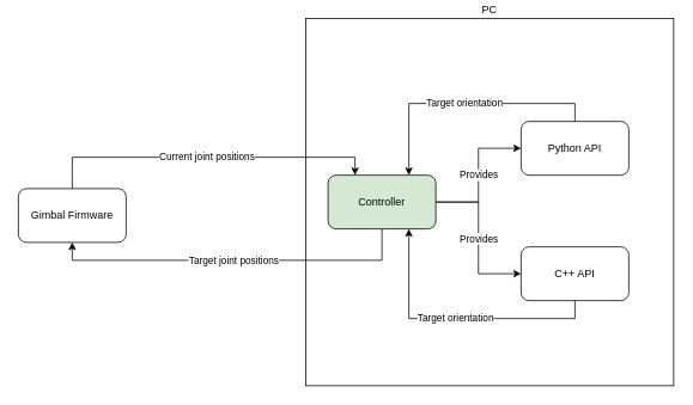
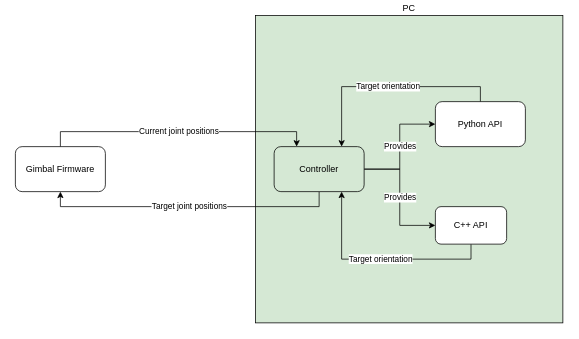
  <mxCell id="0" />
  <mxCell id="1" parent="0" />
- <mxCell id="2" value="PC" style="whiteSpace=wrap;html=1;aspect=fixed;labelPosition=center;verticalLabelPosition=top;align=center;verticalAlign=bottom;" vertex="1" parent="1"><mxGeometry x="340" y="20" width="410" height="410" as="geometry" /></mxCell>
+ <mxCell id="2" value="PC" style="whiteSpace=wrap;html=1;aspect=fixed;labelPosition=center;verticalLabelPosition=top;align=center;verticalAlign=bottom;fillColor=#d5e8d4;" vertex="1" parent="1"><mxGeometry x="340" y="20" width="410" height="410" as="geometry" /></mxCell>
  <mxCell id="3" value="Current joint positions" style="edgeStyle=orthogonalEdgeStyle;rounded=0;orthogonalLoop=1;jettySize=auto;html=1;exitX=0.5;exitY=0;exitDx=0;exitDy=0;entryX=0.25;entryY=0;entryDx=0;entryDy=0;" edge="1" parent="1" source="4" target="8"><mxGeometry relative="1" as="geometry" /></mxCell>
- <mxCell id="4" value="Gimbal Firmware" style="rounded=1;whiteSpace=wrap;html=1;" vertex="1" parent="1"><mxGeometry x="20" y="210" width="120" height="60" as="geometry" /></mxCell>
+ <mxCell id="4" value="Gimbal Firmware" style="rounded=1;whiteSpace=wrap;html=1;" vertex="1" parent="1"><mxGeometry x="20" y="195" width="120" height="60" as="geometry" /></mxCell>
  <mxCell id="5" value="Provides" style="edgeStyle=orthogonalEdgeStyle;rounded=0;orthogonalLoop=1;jettySize=auto;html=1;exitX=1;exitY=0.5;exitDx=0;exitDy=0;entryX=0;entryY=0.5;entryDx=0;entryDy=0;" edge="1" parent="1" source="8" target="12"><mxGeometry relative="1" as="geometry" /></mxCell>
  <mxCell id="6" value="Provides" style="edgeStyle=orthogonalEdgeStyle;rounded=0;orthogonalLoop=1;jettySize=auto;html=1;exitX=1;exitY=0.5;exitDx=0;exitDy=0;entryX=0;entryY=0.5;entryDx=0;entryDy=0;" edge="1" parent="1" source="8" target="10"><mxGeometry relative="1" as="geometry" /></mxCell>
  <mxCell id="7" value="Target joint positions" style="edgeStyle=orthogonalEdgeStyle;rounded=0;orthogonalLoop=1;jettySize=auto;html=1;exitX=0.5;exitY=1;exitDx=0;exitDy=0;entryX=0.5;entryY=1;entryDx=0;entryDy=0;" edge="1" parent="1" source="8" target="4"><mxGeometry relative="1" as="geometry" /></mxCell>
  <mxCell id="8" value="&lt;div&gt;Controller&lt;/div&gt;" style="rounded=1;whiteSpace=wrap;html=1;fillColor=#d5e8d4;" vertex="1" parent="1"><mxGeometry x="365" y="195" width="120" height="60" as="geometry" /></mxCell>
  <mxCell id="9" value="Target orientation" style="edgeStyle=orthogonalEdgeStyle;rounded=0;orthogonalLoop=1;jettySize=auto;html=1;exitX=0.5;exitY=0;exitDx=0;exitDy=0;entryX=0.75;entryY=0;entryDx=0;entryDy=0;" edge="1" parent="1" source="10" target="8"><mxGeometry relative="1" as="geometry" /></mxCell>
  <mxCell id="10" value="&lt;div&gt;Python API&lt;/div&gt;" style="rounded=1;whiteSpace=wrap;html=1;" vertex="1" parent="1"><mxGeometry x="580" y="135" width="120" height="60" as="geometry" /></mxCell>
  <mxCell id="11" value="Target orientation" style="edgeStyle=orthogonalEdgeStyle;rounded=0;orthogonalLoop=1;jettySize=auto;html=1;exitX=0.5;exitY=1;exitDx=0;exitDy=0;entryX=0.75;entryY=1;entryDx=0;entryDy=0;" edge="1" parent="1" source="12" target="8"><mxGeometry relative="1" as="geometry" /></mxCell>
- <mxCell id="12" value="C++ API" style="rounded=1;whiteSpace=wrap;html=1;" vertex="1" parent="1"><mxGeometry x="580" y="275" width="120" height="60" as="geometry" /></mxCell>
+ <mxCell id="12" value="C++ API" style="rounded=1;whiteSpace=wrap;html=1;" vertex="1" parent="1"><mxGeometry x="580" y="275" width="95" height="50" as="geometry" /></mxCell>
